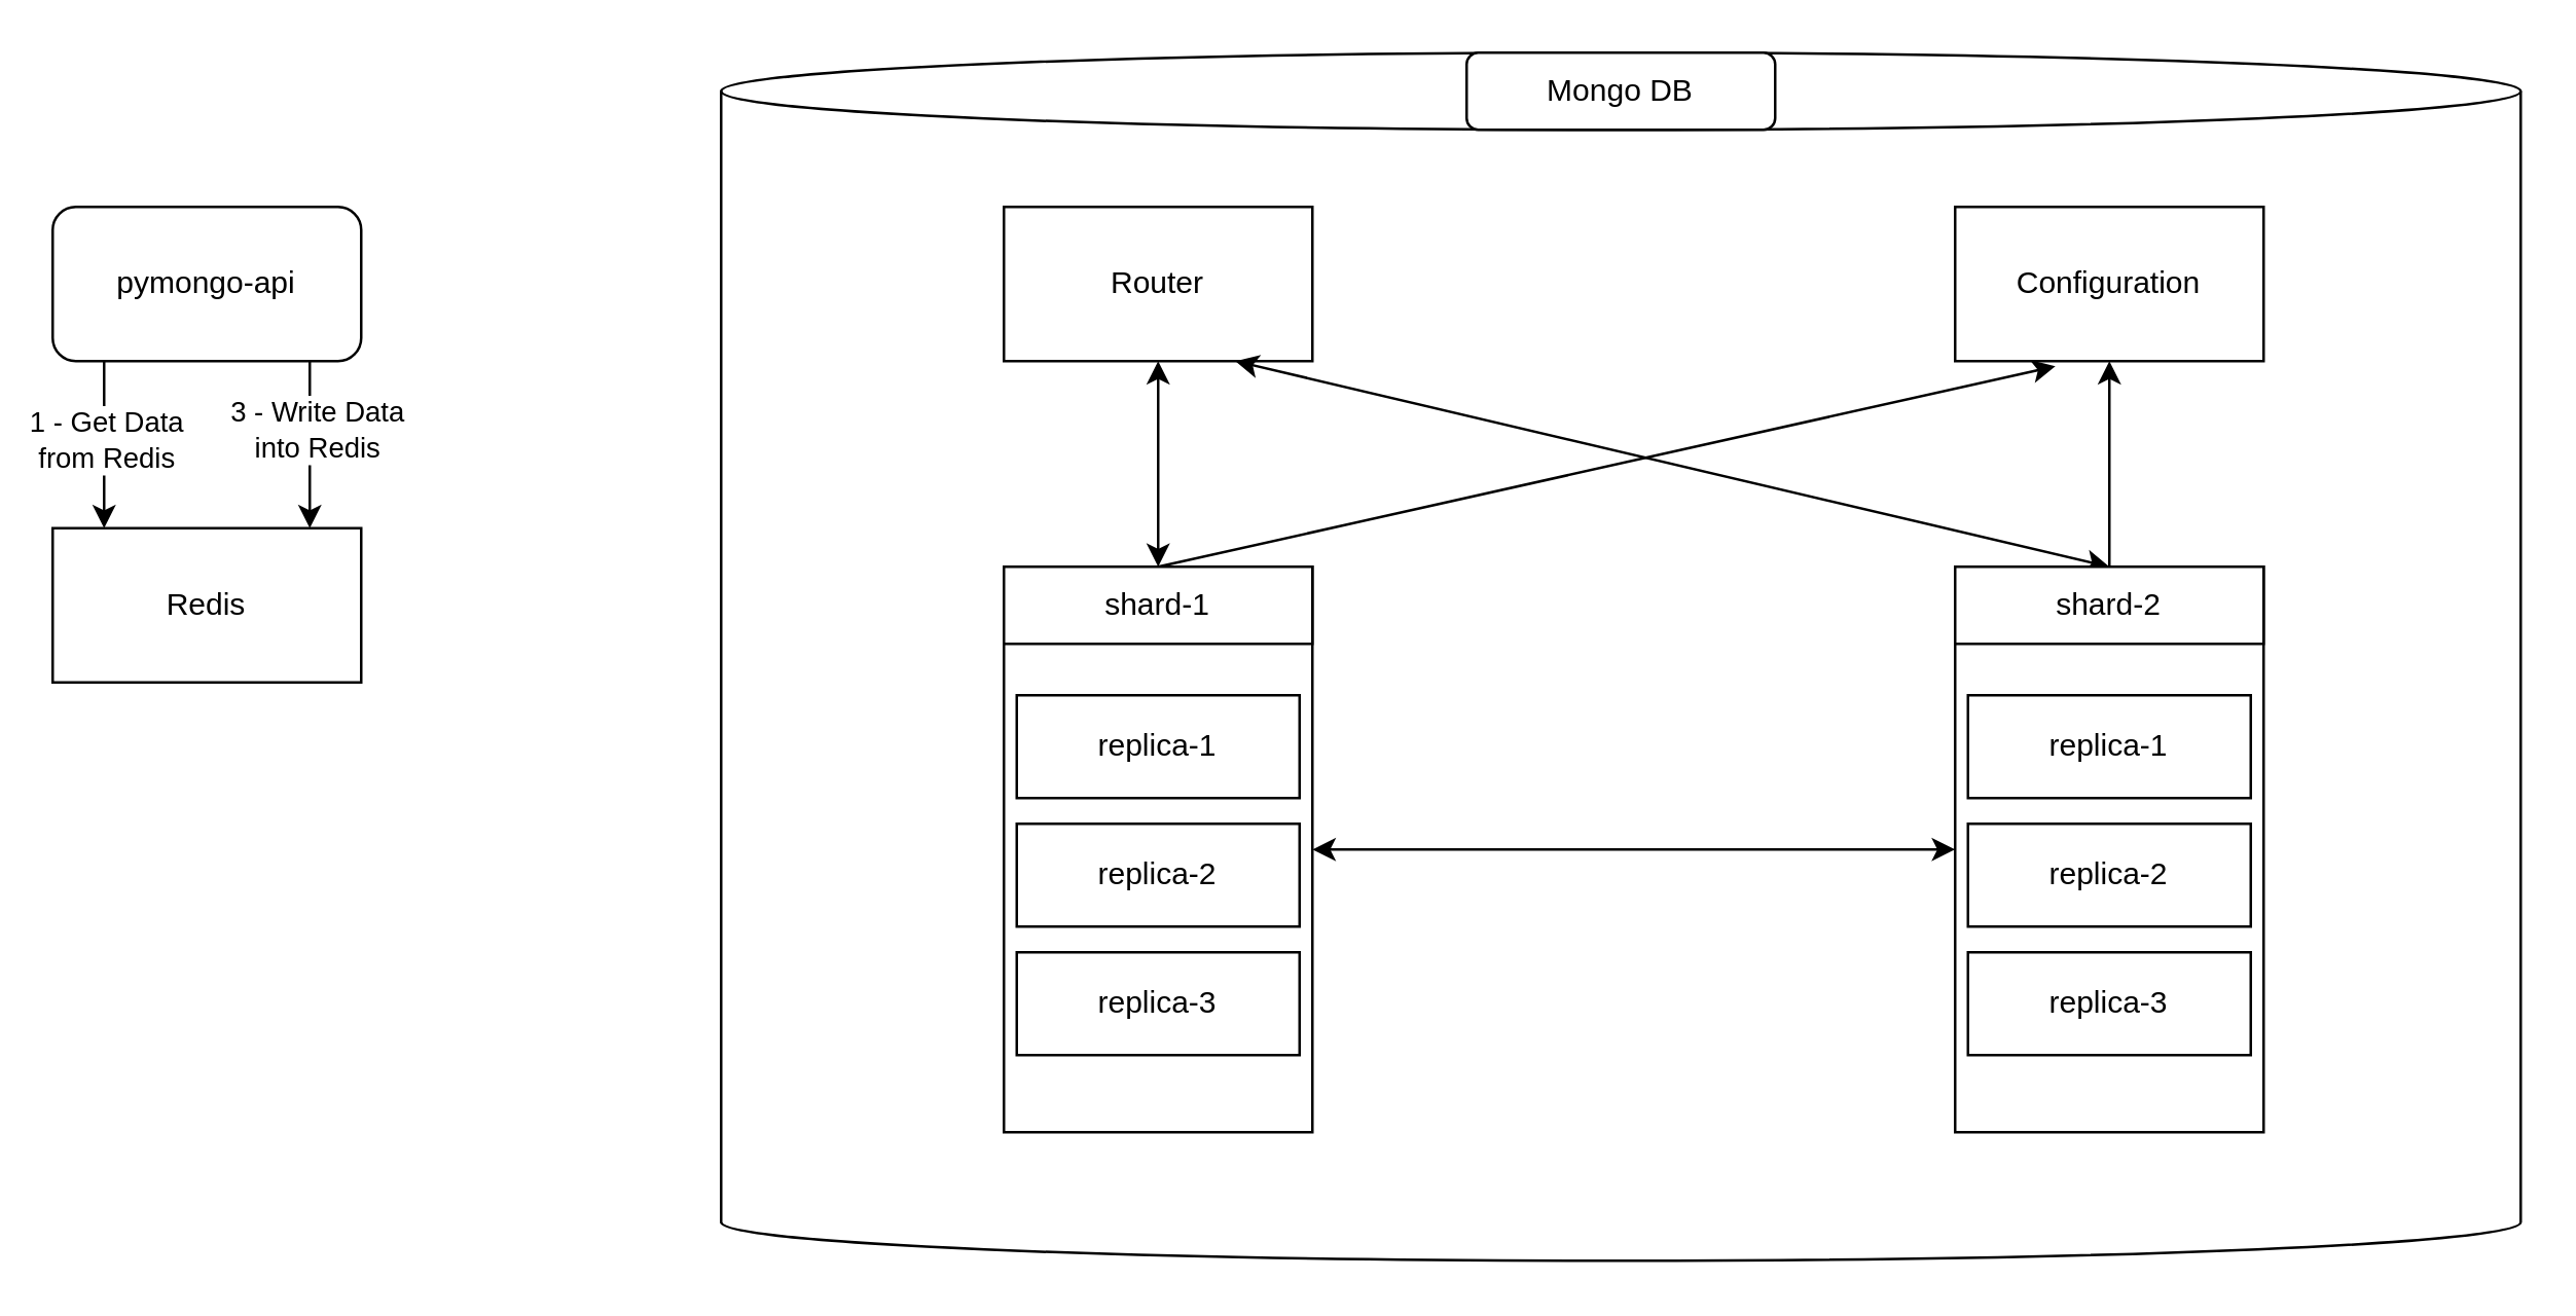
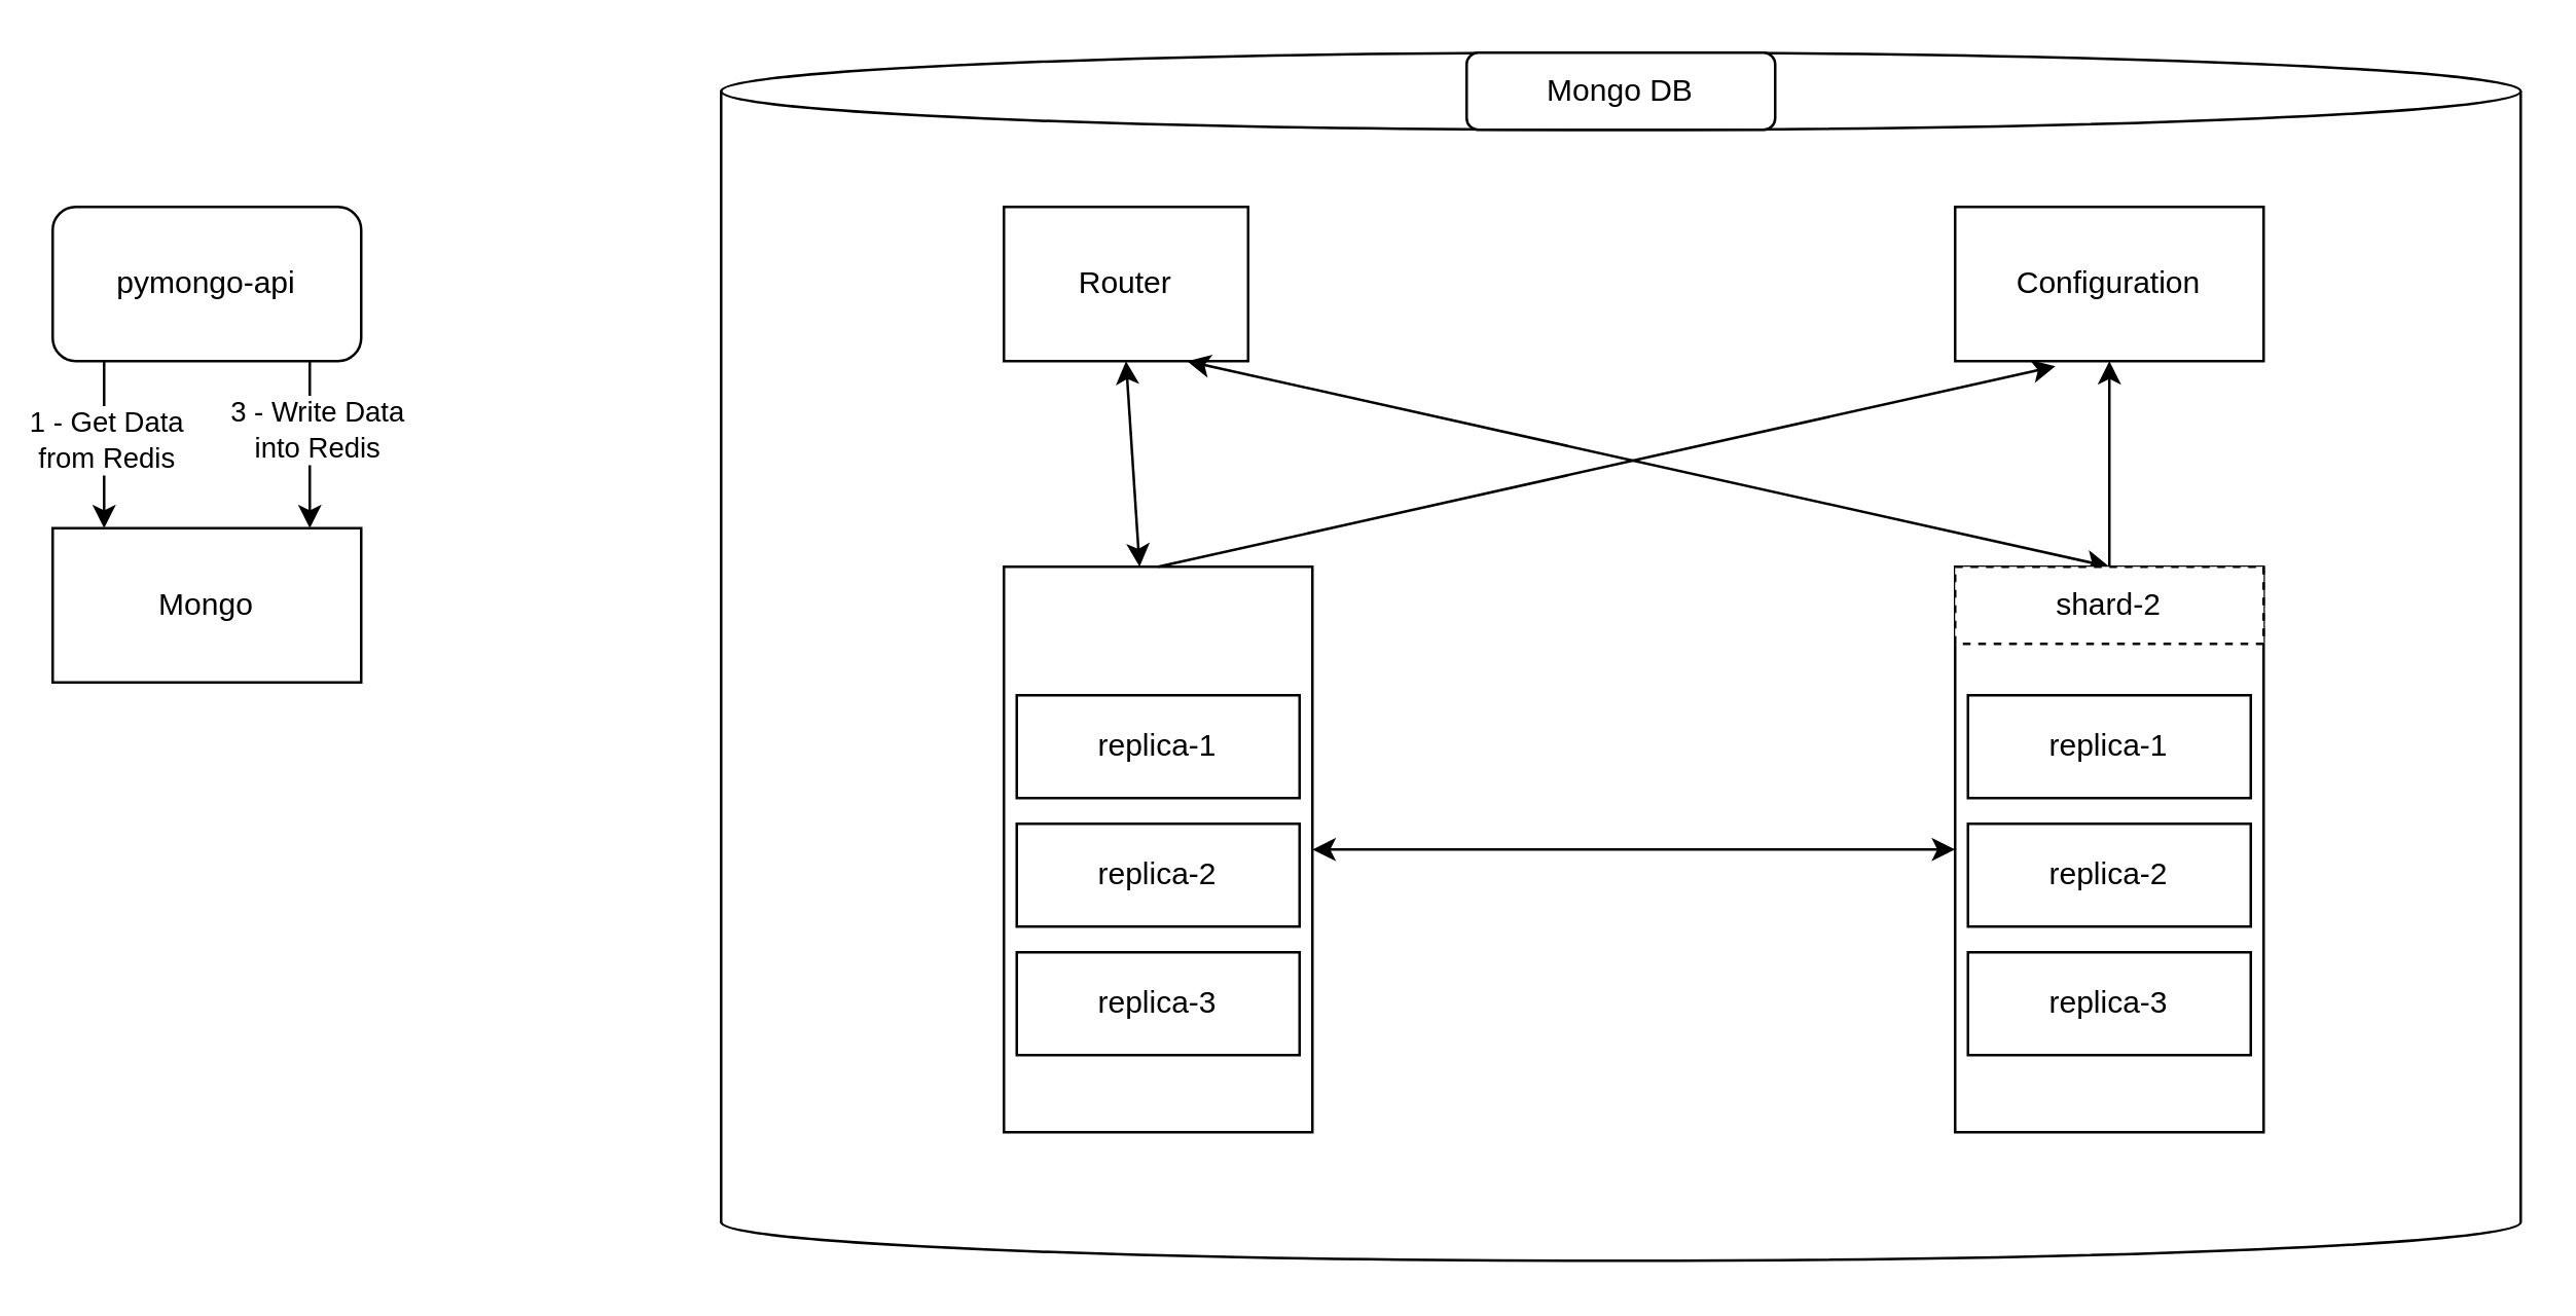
  <mxCell id="0" />
  <mxCell id="1" parent="0" />
  <mxCell id="2" value="" style="shape=cylinder3;whiteSpace=wrap;html=1;boundedLbl=1;backgroundOutline=1;size=15;" parent="1" vertex="1"><mxGeometry x="280" y="20" width="700" height="470" as="geometry" /></mxCell>
  <mxCell id="3" value="pymongo-api" style="rounded=1;whiteSpace=wrap;html=1;" parent="1" vertex="1"><mxGeometry x="20" y="80" width="120" height="60" as="geometry" /></mxCell>
  <mxCell id="4" value="Mongo DB" style="whiteSpace=wrap;html=1;rounded=1;" parent="1" vertex="1"><mxGeometry x="570" y="20" width="120" height="30" as="geometry" /></mxCell>
  <mxCell id="5" value="" style="rounded=0;whiteSpace=wrap;html=1;" parent="1" vertex="1"><mxGeometry x="390" y="220" width="120" height="220" as="geometry" /></mxCell>
  <mxCell id="6" value="" style="rounded=0;whiteSpace=wrap;html=1;" parent="1" vertex="1"><mxGeometry x="760" y="220" width="120" height="220" as="geometry" /></mxCell>
- <mxCell id="7" value="Router" style="rounded=0;whiteSpace=wrap;html=1;" parent="1" vertex="1"><mxGeometry x="390" y="80" width="120" height="60" as="geometry" /></mxCell>
+ <mxCell id="7" value="Router" style="rounded=0;whiteSpace=wrap;html=1;" parent="1" vertex="1"><mxGeometry x="390" y="80" width="95" height="60" as="geometry" /></mxCell>
  <mxCell id="8" value="Configuration" style="rounded=0;whiteSpace=wrap;html=1;" parent="1" vertex="1"><mxGeometry x="760" y="80" width="120" height="60" as="geometry" /></mxCell>
  <mxCell id="9" value="" style="endArrow=classic;html=1;rounded=0;exitX=0.5;exitY=0;exitDx=0;exitDy=0;entryX=0.5;entryY=1;entryDx=0;entryDy=0;" parent="1" source="6" target="8" edge="1"><mxGeometry width="50" height="50" relative="1" as="geometry"><mxPoint x="530" y="90" as="sourcePoint" /><mxPoint x="580" y="40" as="targetPoint" /></mxGeometry></mxCell>
  <mxCell id="10" value="" style="endArrow=classic;html=1;rounded=0;exitX=0.5;exitY=0;exitDx=0;exitDy=0;entryX=0.325;entryY=1.033;entryDx=0;entryDy=0;entryPerimeter=0;" parent="1" source="5" target="8" edge="1"><mxGeometry width="50" height="50" relative="1" as="geometry"><mxPoint x="530" y="90" as="sourcePoint" /><mxPoint x="580" y="40" as="targetPoint" /></mxGeometry></mxCell>
  <mxCell id="11" value="" style="endArrow=classic;startArrow=classic;html=1;rounded=0;exitX=1;exitY=0.5;exitDx=0;exitDy=0;entryX=0;entryY=0.5;entryDx=0;entryDy=0;" parent="1" source="5" target="6" edge="1"><mxGeometry width="50" height="50" relative="1" as="geometry"><mxPoint x="530" y="90" as="sourcePoint" /><mxPoint x="580" y="40" as="targetPoint" /></mxGeometry></mxCell>
  <mxCell id="12" value="" style="endArrow=classic;startArrow=classic;html=1;rounded=0;exitX=0.5;exitY=1;exitDx=0;exitDy=0;" parent="1" source="7" target="5" edge="1"><mxGeometry width="50" height="50" relative="1" as="geometry"><mxPoint x="530" y="90" as="sourcePoint" /><mxPoint x="580" y="40" as="targetPoint" /></mxGeometry></mxCell>
  <mxCell id="13" value="" style="endArrow=classic;startArrow=classic;html=1;rounded=0;entryX=0.5;entryY=0;entryDx=0;entryDy=0;exitX=0.75;exitY=1;exitDx=0;exitDy=0;" parent="1" source="7" target="6" edge="1"><mxGeometry width="50" height="50" relative="1" as="geometry"><mxPoint x="530" y="90" as="sourcePoint" /><mxPoint x="580" y="40" as="targetPoint" /></mxGeometry></mxCell>
- <mxCell id="14" value="shard-1" style="rounded=0;whiteSpace=wrap;html=1;" parent="1" vertex="1"><mxGeometry x="390" y="220" width="120" height="30" as="geometry" /></mxCell>
- <mxCell id="15" value="shard-2" style="rounded=0;whiteSpace=wrap;html=1;" parent="1" vertex="1"><mxGeometry x="760" y="220" width="120" height="30" as="geometry" /></mxCell>
+ <mxCell id="15" value="shard-2" style="rounded=0;whiteSpace=wrap;html=1;dashed=1;" parent="1" vertex="1"><mxGeometry x="760" y="220" width="120" height="30" as="geometry" /></mxCell>
  <mxCell id="16" value="replica-1" style="rounded=0;whiteSpace=wrap;html=1;" parent="1" vertex="1"><mxGeometry x="395" y="270" width="110" height="40" as="geometry" /></mxCell>
  <mxCell id="17" value="replica-2" style="rounded=0;whiteSpace=wrap;html=1;" parent="1" vertex="1"><mxGeometry x="395" y="320" width="110" height="40" as="geometry" /></mxCell>
  <mxCell id="18" value="replica-3" style="rounded=0;whiteSpace=wrap;html=1;" parent="1" vertex="1"><mxGeometry x="395" y="370" width="110" height="40" as="geometry" /></mxCell>
  <mxCell id="19" value="replica-1" style="rounded=0;whiteSpace=wrap;html=1;" parent="1" vertex="1"><mxGeometry x="765" y="270" width="110" height="40" as="geometry" /></mxCell>
  <mxCell id="20" value="replica-2" style="rounded=0;whiteSpace=wrap;html=1;" parent="1" vertex="1"><mxGeometry x="765" y="320" width="110" height="40" as="geometry" /></mxCell>
  <mxCell id="21" value="replica-3" style="rounded=0;whiteSpace=wrap;html=1;" parent="1" vertex="1"><mxGeometry x="765" y="370" width="110" height="40" as="geometry" /></mxCell>
- <mxCell id="22" value="Redis" style="rounded=0;whiteSpace=wrap;html=1;" vertex="1" parent="1"><mxGeometry x="20" y="205" width="120" height="60" as="geometry" /></mxCell>
+ <mxCell id="22" value="Mongo" style="rounded=0;whiteSpace=wrap;html=1;" vertex="1" parent="1"><mxGeometry x="20" y="205" width="120" height="60" as="geometry" /></mxCell>
  <mxCell id="23" value="" style="endArrow=classic;html=1;rounded=0;exitX=0.25;exitY=1;exitDx=0;exitDy=0;entryX=0.25;entryY=0;entryDx=0;entryDy=0;" edge="1" parent="1"><mxGeometry width="50" height="50" relative="1" as="geometry"><mxPoint x="40" y="140" as="sourcePoint" /><mxPoint x="40" y="205" as="targetPoint" /></mxGeometry></mxCell>
  <mxCell id="24" value="&lt;div&gt;1 - Get Data&lt;/div&gt;&lt;div&gt;from Redis&lt;br&gt;&lt;/div&gt;" style="edgeLabel;html=1;align=center;verticalAlign=middle;resizable=0;points=[];" vertex="1" connectable="0" parent="23"><mxGeometry x="-0.077" relative="1" as="geometry"><mxPoint as="offset" /></mxGeometry></mxCell>
  <mxCell id="25" value="" style="endArrow=classic;html=1;rounded=0;exitX=0.75;exitY=1;exitDx=0;exitDy=0;entryX=0.75;entryY=0;entryDx=0;entryDy=0;" edge="1" parent="1"><mxGeometry width="50" height="50" relative="1" as="geometry"><mxPoint x="120" y="140" as="sourcePoint" /><mxPoint x="120" y="205" as="targetPoint" /></mxGeometry></mxCell>
  <mxCell id="26" value="&lt;div&gt;3 - Write Data&lt;/div&gt;&lt;div&gt;into Redis&lt;br&gt;&lt;/div&gt;" style="edgeLabel;html=1;align=center;verticalAlign=middle;resizable=0;points=[];" vertex="1" connectable="0" parent="25"><mxGeometry x="-0.2" y="2" relative="1" as="geometry"><mxPoint as="offset" /></mxGeometry></mxCell>
